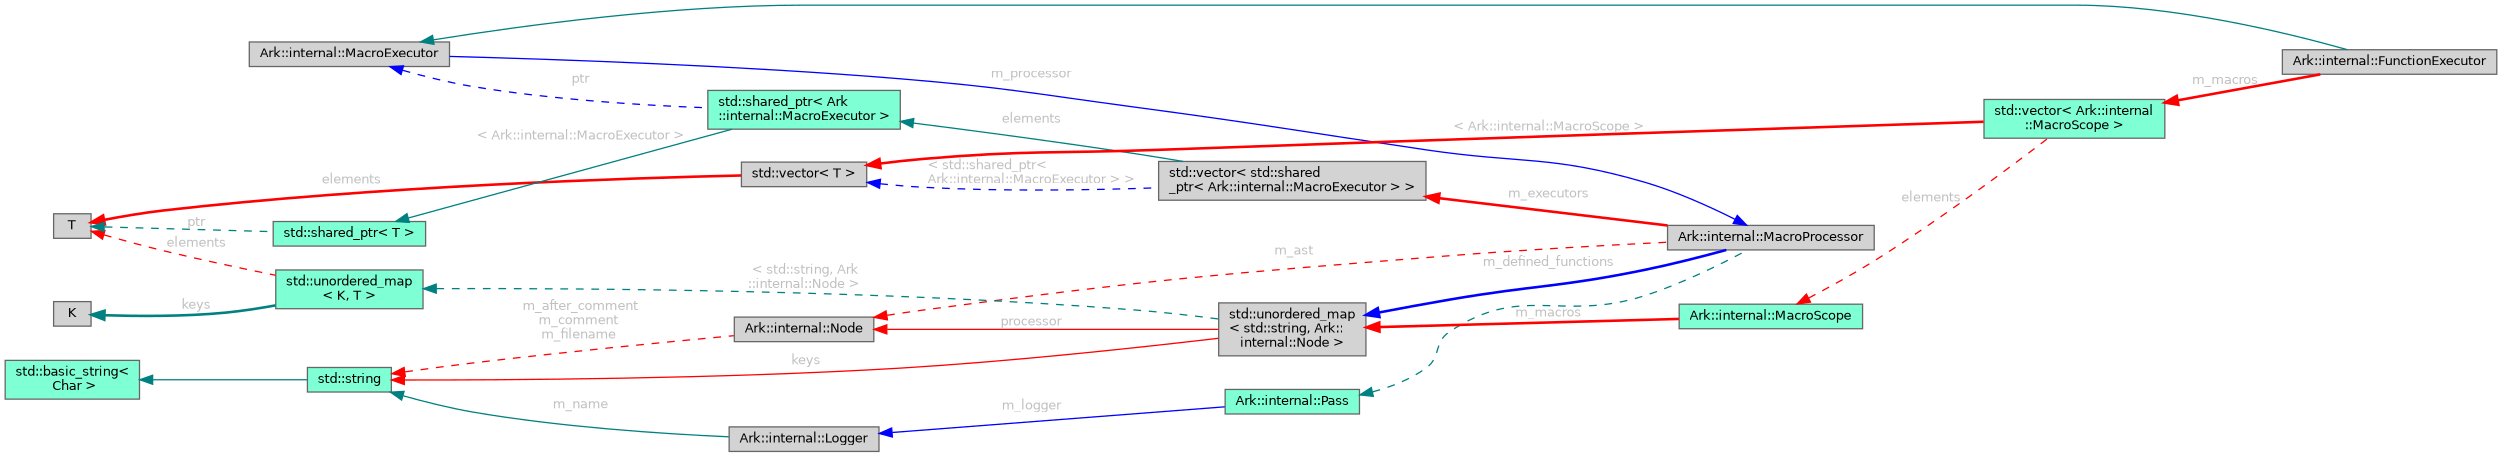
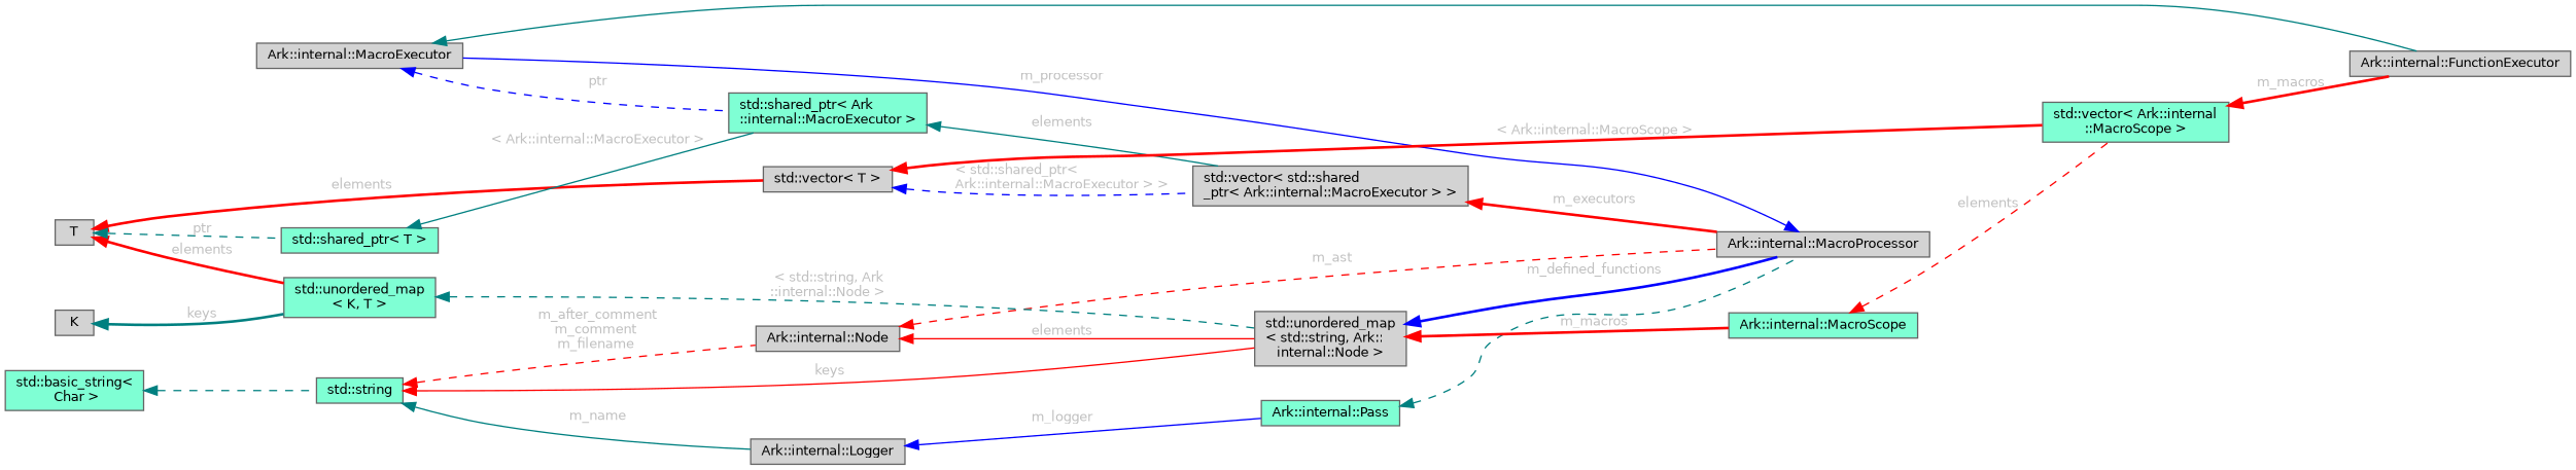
  digraph {
    rankdir=LR
    node [color=gray40 fillcolor=lightgrey fontname=Helvetica fontsize=10 shape=box style=filled]
    edge [color=red dir=back fontname=Helvetica fontsize=10 labelfontname=Helvetica labelfontsize=10 style=solid fontcolor=grey]
    n1 [fontcolor=black height=0.2 label="Ark::internal::FunctionExecutor" width=0.4]
    n2 [height=0.2 label="Ark::internal::MacroExecutor" width=0.4]
    n3 [fillcolor=aquamarine height=0.2 label="std::shared_ptr\< Ark\l::internal::MacroExecutor \>" width=0.4]
    n4 [height=0.2 label="std::vector\< std::shared\l_ptr\< Ark::internal::MacroExecutor \> \>" width=0.4]
    n5 [height=0.2 label="Ark::internal::MacroProcessor" width=0.4]
    n6 [fillcolor=aquamarine height=0.2 label="Ark::internal::Pass" width=0.4]
    n7 [height=0.2 label="Ark::internal::Logger" width=0.4]
    n8 [fillcolor=aquamarine height=0.2 label="std::string" width=0.4]
    n9 [height=0.2 label="Ark::internal::Node" width=0.4]
    n10 [height=0.2 label="std::unordered_map\l\< std::string, Ark::\linternal::Node \>" width=0.4]
    n11 [fillcolor=aquamarine height=0.2 label="Ark::internal::MacroScope" width=0.4]
    n12 [fillcolor=aquamarine height=0.2 label="std::basic_string\<\l Char \>" width=0.4]
    n13 [fillcolor=aquamarine height=0.2 label="std::vector\< Ark::internal\l::MacroScope \>" width=0.4]
    n14 [fillcolor=aquamarine height=0.2 label="std::unordered_map\l\< K, T \>" width=0.4]
    n15 [height=0.2 label=K width=0.4]
    n16 [height=0.2 label=T width=0.4]
    n17 [height=0.2 label="std::vector\< T \>" width=0.4]
    n18 [fillcolor=aquamarine height=0.2 label="std::shared_ptr\< T \>" width=0.4]
    n2 -> n1 [color=teal fontcolor=""]
    n2 -> n3 [color=blue label=" ptr" style=dashed]
    n3 -> n4 [color=teal label=" elements"]
    n4 -> n5 [label=" m_executors" style=bold]
    n5 -> n2 [color=blue label=" m_processor"]
    n6 -> n5 [color=teal style=dashed fontcolor=""]
    n7 -> n6 [color=blue label=" m_logger"]
    n8 -> n7 [color=teal label=" m_name"]
    n8 -> n9 [label=" m_after_comment\nm_comment\nm_filename" style=dashed]
    n8 -> n10 [label=" keys"]
    n9 -> n5 [label=" m_ast" style=dashed]
-   n9 -> n10 [label=" processor"]
+   n9 -> n10 [label=" elements"]
    n10 -> n5 [color=blue label=" m_defined_functions" style=bold]
    n10 -> n11 [label=" m_macros" style=bold]
    n11 -> n13 [label=" elements" style=dashed]
-   n12 -> n8 [color=teal fontcolor=""]
+   n12 -> n8 [color=teal style=dashed fontcolor=""]
    n13 -> n1 [label=" m_macros" style=bold]
    n14 -> n10 [color=teal label=" \< std::string, Ark\l::internal::Node \>" style=dashed]
    n15 -> n14 [color=teal label=" keys" style=bold]
-   n16 -> n14 [label=" elements" style=dashed]
+   n16 -> n14 [label=" elements" style=bold]
    n16 -> n17 [label=" elements" style=bold]
    n16 -> n18 [color=teal label=" ptr" style=dashed]
    n17 -> n4 [color=blue label=" \< std::shared_ptr\<\l Ark::internal::MacroExecutor \> \>" style=dashed]
    n17 -> n13 [label=" \< Ark::internal::MacroScope \>" style=bold]
    n18 -> n3 [color=teal label=" \< Ark::internal::MacroExecutor \>"]
  }
